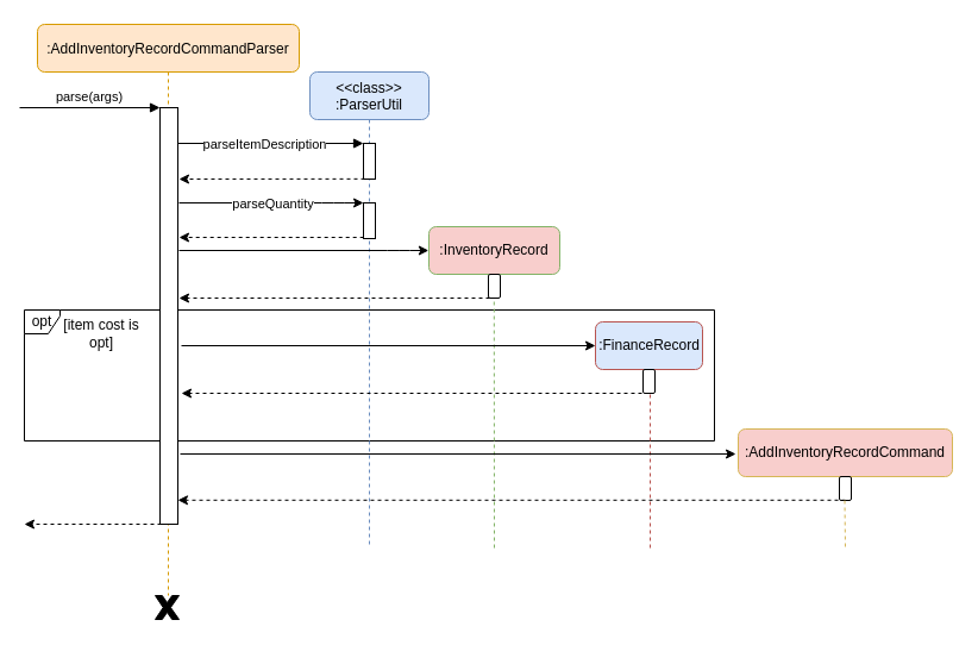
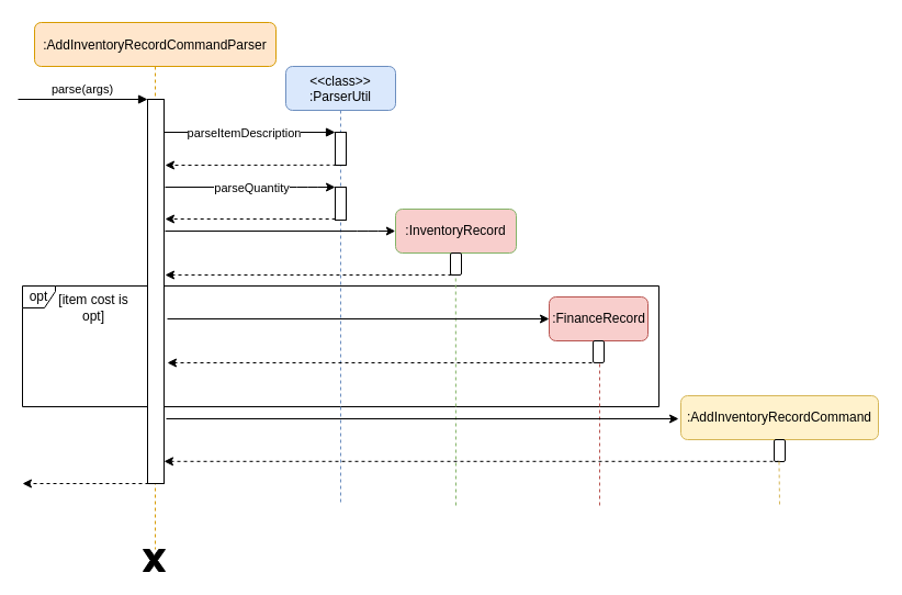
  <mxCell id="0" />
  <mxCell id="1" parent="0" />
  <mxCell id="2" value="opt" style="shape=umlFrame;whiteSpace=wrap;html=1;rounded=1;strokeColor=#000000;gradientColor=none;width=30;height=20;" vertex="1" parent="1"><mxGeometry x="20" y="260" width="580" height="110" as="geometry" /></mxCell>
  <mxCell id="3" value=":AddInventoryRecordCommandParser" style="shape=umlLifeline;perimeter=lifelinePerimeter;container=1;collapsible=0;recursiveResize=0;rounded=1;shadow=0;strokeWidth=1;fillColor=#ffe6cc;strokeColor=#d79b00;" vertex="1" parent="1"><mxGeometry x="31" y="20" width="220" height="480" as="geometry" /></mxCell>
  <mxCell id="4" value="" style="points=[];perimeter=orthogonalPerimeter;rounded=0;shadow=0;strokeWidth=1;" vertex="1" parent="3"><mxGeometry x="103" y="70" width="15" height="350" as="geometry" /></mxCell>
  <mxCell id="5" value="parse(args)" style="verticalAlign=bottom;startArrow=none;endArrow=block;startSize=8;shadow=0;strokeWidth=1;startFill=0;" edge="1" parent="3" target="4"><mxGeometry relative="1" as="geometry"><mxPoint x="-15" y="70" as="sourcePoint" /></mxGeometry></mxCell>
  <mxCell id="6" value="&lt;&lt;class&gt;&gt;&#10;:ParserUtil" style="shape=umlLifeline;perimeter=lifelinePerimeter;container=1;collapsible=0;recursiveResize=0;rounded=1;shadow=0;strokeWidth=1;size=40;fillColor=#dae8fc;strokeColor=#6c8ebf;" vertex="1" parent="1"><mxGeometry x="260" y="60" width="100" height="400" as="geometry" /></mxCell>
  <mxCell id="7" value="" style="points=[];perimeter=orthogonalPerimeter;rounded=0;shadow=0;strokeWidth=1;" vertex="1" parent="6"><mxGeometry x="45" y="60" width="10" height="30" as="geometry" /></mxCell>
  <mxCell id="8" value="" style="points=[];perimeter=orthogonalPerimeter;rounded=0;shadow=0;strokeWidth=1;" vertex="1" parent="6"><mxGeometry x="45" y="110" width="10" height="30" as="geometry" /></mxCell>
  <mxCell id="9" value="" style="verticalAlign=bottom;endArrow=block;shadow=0;strokeWidth=1;" edge="1" parent="1" source="4" target="7"><mxGeometry relative="1" as="geometry"><mxPoint x="235" y="100" as="sourcePoint" /><Array as="points"><mxPoint x="240" y="120" /></Array></mxGeometry></mxCell>
  <mxCell id="10" value="parseItemDescription" style="edgeLabel;html=1;align=center;verticalAlign=middle;resizable=0;points=[];" vertex="1" connectable="0" parent="9"><mxGeometry x="0.161" y="-19" relative="1" as="geometry"><mxPoint x="-19" y="-19" as="offset" /></mxGeometry></mxCell>
  <mxCell id="11" value="" style="endArrow=classic;html=1;dashed=1;exitX=0.1;exitY=0.995;exitDx=0;exitDy=0;exitPerimeter=0;" edge="1" parent="1" source="7"><mxGeometry width="50" height="50" relative="1" as="geometry"><mxPoint x="360" y="240" as="sourcePoint" /><mxPoint x="150" y="150" as="targetPoint" /></mxGeometry></mxCell>
  <mxCell id="12" value="" style="endArrow=classic;html=1;" edge="1" parent="1" target="8"><mxGeometry width="50" height="50" relative="1" as="geometry"><mxPoint x="150" y="170" as="sourcePoint" /><mxPoint x="410" y="190" as="targetPoint" /><Array as="points"><mxPoint x="280" y="170" /></Array></mxGeometry></mxCell>
  <mxCell id="13" value="parseQuantity" style="edgeLabel;html=1;align=center;verticalAlign=middle;resizable=0;points=[];" vertex="1" connectable="0" parent="12"><mxGeometry x="0.677" y="-52" relative="1" as="geometry"><mxPoint x="-52" y="-52" as="offset" /></mxGeometry></mxCell>
  <mxCell id="14" value="" style="endArrow=classic;html=1;exitX=0.02;exitY=0.967;exitDx=0;exitDy=0;exitPerimeter=0;dashed=1;" edge="1" parent="1" source="8"><mxGeometry width="50" height="50" relative="1" as="geometry"><mxPoint x="310" y="221" as="sourcePoint" /><mxPoint x="150" y="199" as="targetPoint" /></mxGeometry></mxCell>
  <mxCell id="15" value=":InventoryRecord" style="rounded=1;whiteSpace=wrap;html=1;strokeColor=#82b366;fillColor=#f8cecc;" vertex="1" parent="1"><mxGeometry x="360" y="190" width="110" height="40" as="geometry" /></mxCell>
  <mxCell id="16" value="" style="html=1;points=[];perimeter=orthogonalPerimeter;rounded=1;strokeColor=#000000;gradientColor=none;" vertex="1" parent="1"><mxGeometry x="410" y="230" width="10" height="20" as="geometry" /></mxCell>
  <mxCell id="17" value="" style="endArrow=classic;html=1;" edge="1" parent="1"><mxGeometry width="50" height="50" relative="1" as="geometry"><mxPoint x="150" y="210" as="sourcePoint" /><mxPoint x="359.8" y="210" as="targetPoint" /><Array as="points"><mxPoint x="334.8" y="210" /></Array></mxGeometry></mxCell>
  <mxCell id="18" value="" style="endArrow=classic;html=1;dashed=1;" edge="1" parent="1"><mxGeometry width="50" height="50" relative="1" as="geometry"><mxPoint x="411" y="250" as="sourcePoint" /><mxPoint x="150" y="250" as="targetPoint" /></mxGeometry></mxCell>
  <mxCell id="19" value="" style="endArrow=none;dashed=1;html=1;strokeColor=#82b366;entryX=0.48;entryY=1.01;entryDx=0;entryDy=0;entryPerimeter=0;fillColor=#d5e8d4;" edge="1" parent="1" target="16"><mxGeometry width="50" height="50" relative="1" as="geometry"><mxPoint x="415" y="460" as="sourcePoint" /><mxPoint x="410" y="190" as="targetPoint" /></mxGeometry></mxCell>
- <mxCell id="20" value=":FinanceRecord" style="html=1;rounded=1;strokeColor=#b85450;fillColor=#dae8fc;" vertex="1" parent="1"><mxGeometry x="500" y="270" width="90" height="40" as="geometry" /></mxCell>
+ <mxCell id="20" value=":FinanceRecord" style="html=1;rounded=1;strokeColor=#b85450;fillColor=#f8cecc;" vertex="1" parent="1"><mxGeometry x="500" y="270" width="90" height="40" as="geometry" /></mxCell>
  <mxCell id="21" value="" style="endArrow=classic;html=1;strokeColor=#000000;entryX=0;entryY=0.5;entryDx=0;entryDy=0;" edge="1" parent="1" target="20"><mxGeometry width="50" height="50" relative="1" as="geometry"><mxPoint x="152" y="290" as="sourcePoint" /><mxPoint x="410" y="190" as="targetPoint" /></mxGeometry></mxCell>
  <mxCell id="22" value="" style="endArrow=classic;html=1;strokeColor=#000000;dashed=1;" edge="1" parent="1"><mxGeometry width="50" height="50" relative="1" as="geometry"><mxPoint x="545" y="330" as="sourcePoint" /><mxPoint x="152" y="330" as="targetPoint" /></mxGeometry></mxCell>
  <mxCell id="23" value="" style="html=1;points=[];perimeter=orthogonalPerimeter;rounded=1;strokeColor=#000000;gradientColor=none;" vertex="1" parent="1"><mxGeometry x="540" y="310" width="10" height="20" as="geometry" /></mxCell>
  <mxCell id="24" value="" style="endArrow=classic;html=1;strokeColor=#000000;dashed=1;" edge="1" parent="1" target="23"><mxGeometry width="50" height="50" relative="1" as="geometry"><mxPoint x="550" y="320" as="sourcePoint" /><mxPoint x="150" y="320" as="targetPoint" /></mxGeometry></mxCell>
  <mxCell id="25" value="[item cost is opt]" style="text;html=1;strokeColor=none;fillColor=none;align=center;verticalAlign=middle;whiteSpace=wrap;rounded=0;" vertex="1" parent="1"><mxGeometry x="50" y="270" width="70" height="20" as="geometry" /></mxCell>
  <mxCell id="26" value="" style="endArrow=none;dashed=1;html=1;strokeColor=#b85450;exitX=0.6;exitY=1.05;exitDx=0;exitDy=0;exitPerimeter=0;fillColor=#f8cecc;" edge="1" parent="1" source="23"><mxGeometry width="50" height="50" relative="1" as="geometry"><mxPoint x="360" y="230" as="sourcePoint" /><mxPoint x="546" y="460" as="targetPoint" /></mxGeometry></mxCell>
- <mxCell id="27" value=":AddInventoryRecordCommand" style="rounded=1;whiteSpace=wrap;html=1;strokeColor=#d6b656;fillColor=#f8cecc;" vertex="1" parent="1"><mxGeometry x="620" y="360" width="180" height="40" as="geometry" /></mxCell>
+ <mxCell id="27" value=":AddInventoryRecordCommand" style="rounded=1;whiteSpace=wrap;html=1;strokeColor=#d6b656;fillColor=#fff2cc;" vertex="1" parent="1"><mxGeometry x="620" y="360" width="180" height="40" as="geometry" /></mxCell>
  <mxCell id="28" value="" style="html=1;points=[];perimeter=orthogonalPerimeter;rounded=1;strokeColor=#000000;gradientColor=none;" vertex="1" parent="1"><mxGeometry x="705" y="400" width="10" height="20" as="geometry" /></mxCell>
  <mxCell id="29" value="" style="endArrow=classic;html=1;dashed=1;strokeColor=#000000;exitX=0.5;exitY=0.99;exitDx=0;exitDy=0;exitPerimeter=0;" edge="1" parent="1" source="28" target="4"><mxGeometry width="50" height="50" relative="1" as="geometry"><mxPoint x="660" y="420" as="sourcePoint" /><mxPoint x="410" y="280" as="targetPoint" /></mxGeometry></mxCell>
  <mxCell id="30" value="" style="endArrow=classic;html=1;strokeColor=#000000;" edge="1" parent="1"><mxGeometry width="50" height="50" relative="1" as="geometry"><mxPoint x="151" y="381" as="sourcePoint" /><mxPoint x="618" y="381" as="targetPoint" /></mxGeometry></mxCell>
  <mxCell id="31" value="" style="verticalLabelPosition=bottom;verticalAlign=top;html=1;shape=mxgraph.basic.x;rounded=1;strokeColor=#000000;gradientColor=none;fillColor=#000000;" vertex="1" parent="1"><mxGeometry x="130" y="500" width="20" height="20" as="geometry" /></mxCell>
  <mxCell id="32" value="" style="endArrow=classic;html=1;dashed=1;" edge="1" parent="1"><mxGeometry width="50" height="50" relative="1" as="geometry"><mxPoint x="141" y="440" as="sourcePoint" /><mxPoint x="20" y="440" as="targetPoint" /></mxGeometry></mxCell>
  <mxCell id="33" value="" style="endArrow=none;dashed=1;html=1;strokeColor=#d6b656;exitX=0.6;exitY=1.05;exitDx=0;exitDy=0;exitPerimeter=0;fillColor=#fff2cc;" edge="1" parent="1"><mxGeometry width="50" height="50" relative="1" as="geometry"><mxPoint x="709.5" y="420" as="sourcePoint" /><mxPoint x="710" y="460" as="targetPoint" /></mxGeometry></mxCell>
